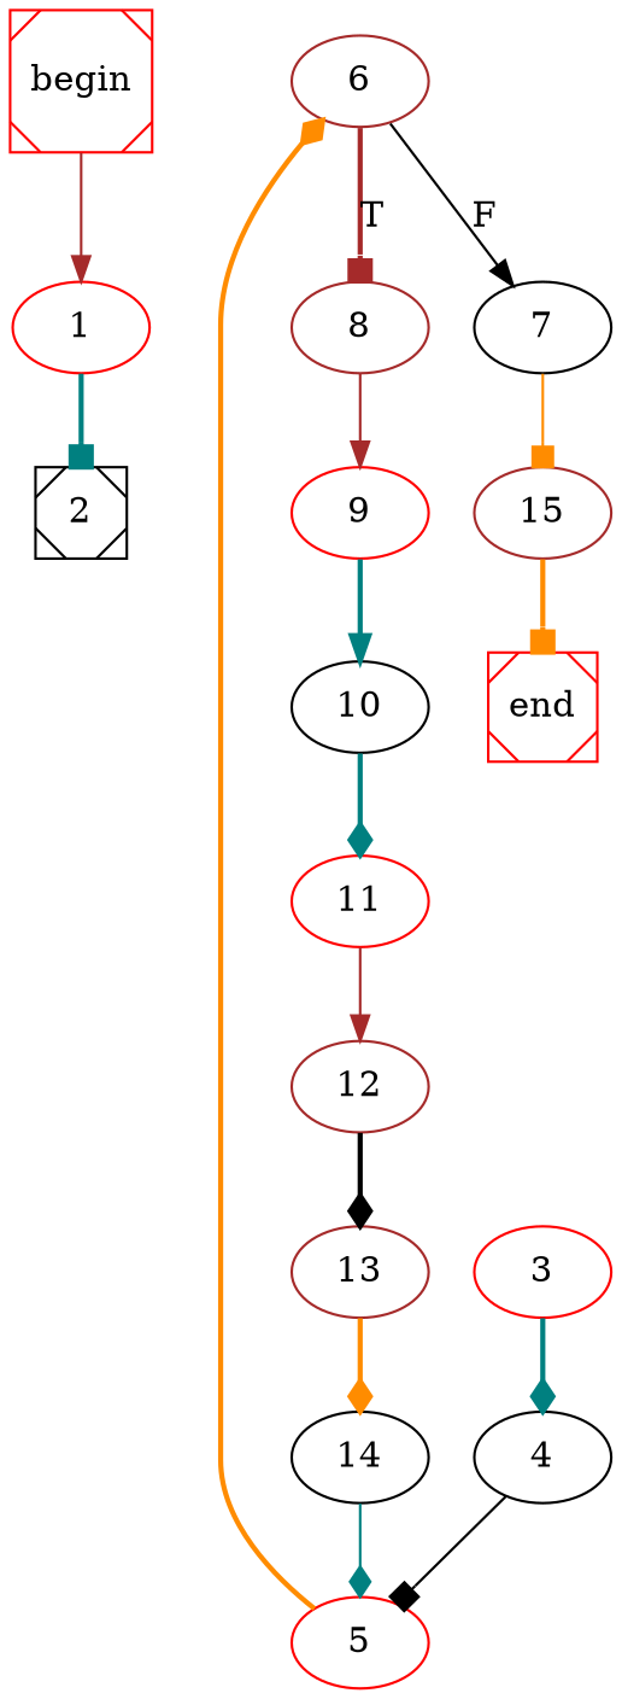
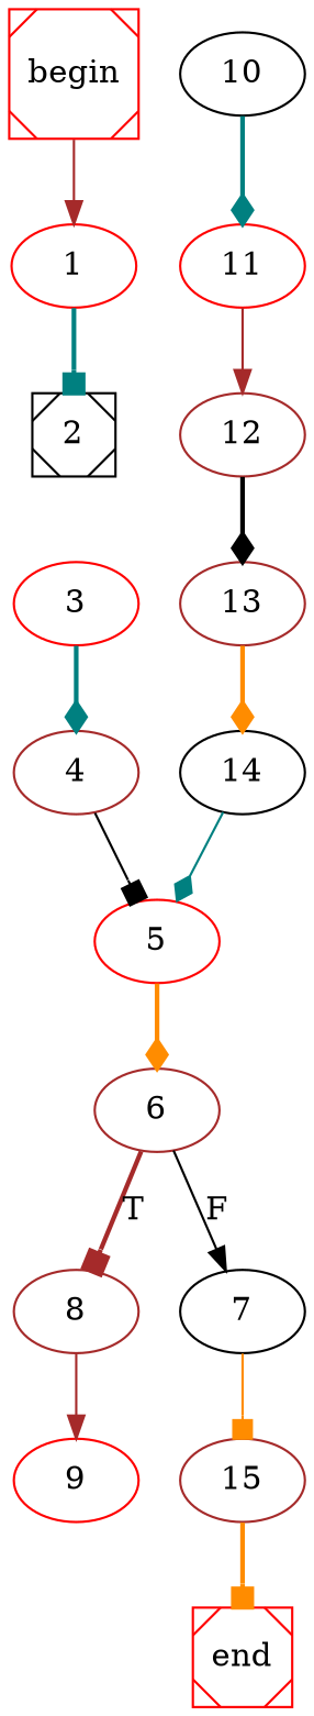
  digraph {
    fontname="DejaVu Serif"
    node [color=red fontname="DejaVu Serif"]
    edge [arrowhead=diamond color=teal fontname="DejaVu Serif" style=bold]
    begin [shape=Msquare]
    1
    2 [color=black shape=Msquare]
    end [shape=Msquare]
-   4 [color=black]
+   4 [color=brown]
    3
    5
    6 [color=brown]
    8 [color=brown]
    7 [color=black]
    9
    15 [color=brown]
    10 [color=black]
    11
    12 [color=brown]
    13 [color=brown]
    14 [color=black]
    begin -> 1 [arrowhead=normal color=brown style=solid]
    1 -> 2 [arrowhead=box]
    4 -> 5 [arrowhead=box color=black style=solid]
    3 -> 4
    5 -> 6 [color=darkorange]
    6 -> 8 [arrowhead=box color=brown label=T]
    6 -> 7 [arrowhead=normal color=black label=F style=solid]
    8 -> 9 [arrowhead=normal color=brown style=solid]
    7 -> 15 [arrowhead=box color=darkorange style=solid]
-   9 -> 10 [arrowhead=normal]
    15 -> end [arrowhead=box color=darkorange]
    10 -> 11
    11 -> 12 [arrowhead=normal color=brown style=solid]
    12 -> 13 [color=black]
    13 -> 14 [color=darkorange]
    14 -> 5 [style=solid]
  }
